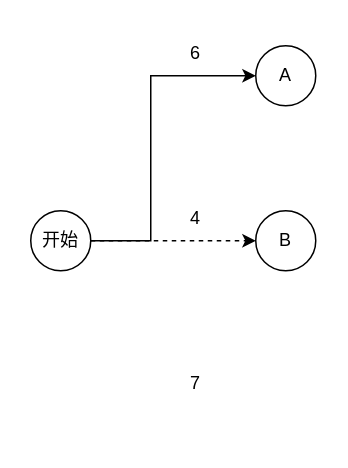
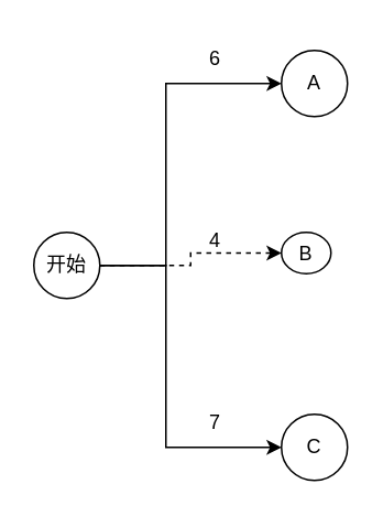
  <mxCell id="0" />
  <mxCell id="1" parent="0" />
  <mxCell id="2" value="A" style="ellipse;whiteSpace=wrap;html=1;aspect=fixed;" vertex="1" parent="1"><mxGeometry x="170" y="30" width="40" height="40" as="geometry" /></mxCell>
- <mxCell id="4" value="B" style="ellipse;whiteSpace=wrap;html=1;aspect=fixed;" vertex="1" parent="1"><mxGeometry x="170" y="140" width="40" height="40" as="geometry" /></mxCell>
+ <mxCell id="3" value="C" style="ellipse;whiteSpace=wrap;html=1;aspect=fixed;" vertex="1" parent="1"><mxGeometry x="170" y="250" width="40" height="40" as="geometry" /></mxCell>
+ <mxCell id="4" value="B" style="ellipse;whiteSpace=wrap;html=1;aspect=fixed;" vertex="1" parent="1"><mxGeometry x="170" y="140" width="30" height="25" as="geometry" /></mxCell>
  <mxCell id="5" style="edgeStyle=orthogonalEdgeStyle;rounded=0;orthogonalLoop=1;jettySize=auto;html=1;entryX=0;entryY=0.5;entryDx=0;entryDy=0;" edge="1" parent="1" source="8" target="2"><mxGeometry relative="1" as="geometry"><Array as="points"><mxPoint x="100" y="160" /><mxPoint x="100" y="50" /></Array></mxGeometry></mxCell>
  <mxCell id="6" style="edgeStyle=orthogonalEdgeStyle;rounded=0;orthogonalLoop=1;jettySize=auto;html=1;dashed=1;" edge="1" parent="1" source="8" target="4"><mxGeometry relative="1" as="geometry" /></mxCell>
+ <mxCell id="7" style="edgeStyle=orthogonalEdgeStyle;rounded=0;orthogonalLoop=1;jettySize=auto;html=1;" edge="1" parent="1" source="8" target="3"><mxGeometry relative="1" as="geometry"><Array as="points"><mxPoint x="100" y="160" /><mxPoint x="100" y="270" /></Array></mxGeometry></mxCell>
  <mxCell id="8" value="开始" style="ellipse;whiteSpace=wrap;html=1;aspect=fixed;" vertex="1" parent="1"><mxGeometry x="20" y="140" width="40" height="40" as="geometry" /></mxCell>
  <mxCell id="9" value="6" style="text;html=1;strokeColor=none;fillColor=none;align=center;verticalAlign=middle;whiteSpace=wrap;rounded=0;" vertex="1" parent="1"><mxGeometry x="100" y="20" width="60" height="30" as="geometry" /></mxCell>
  <mxCell id="10" style="edgeStyle=orthogonalEdgeStyle;rounded=0;orthogonalLoop=1;jettySize=auto;html=1;exitX=0.5;exitY=1;exitDx=0;exitDy=0;" edge="1" parent="1" source="9" target="9"><mxGeometry relative="1" as="geometry" /></mxCell>
  <mxCell id="11" value="4" style="text;html=1;strokeColor=none;fillColor=none;align=center;verticalAlign=middle;whiteSpace=wrap;rounded=0;" vertex="1" parent="1"><mxGeometry x="100" y="130" width="60" height="30" as="geometry" /></mxCell>
  <mxCell id="12" value="7" style="text;html=1;strokeColor=none;fillColor=none;align=center;verticalAlign=middle;whiteSpace=wrap;rounded=0;" vertex="1" parent="1"><mxGeometry x="100" y="240" width="60" height="30" as="geometry" /></mxCell>
